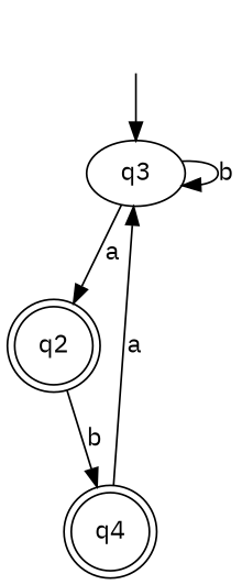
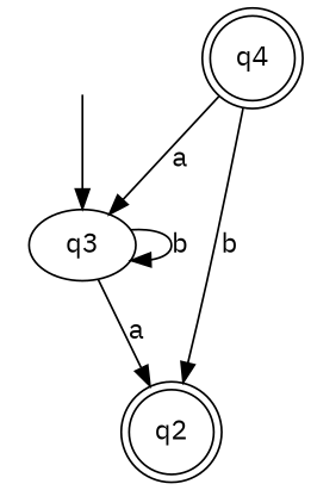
  digraph {
    fontname="IBM Plex Mono"
    node [fontname="IBM Plex Mono"]
    edge [fontname="IBM Plex Mono"]
    start [style=invis]
    q3
    q2 [shape=doublecircle]
    q4 [shape=doublecircle]
    start -> q3
    q3 -> q3 [label=b]
    q3 -> q2 [label=a]
-   q2 -> q4 [label=b]
+   q4 -> q2 [label=b]
    q4 -> q3 [label=a]
  }
